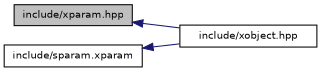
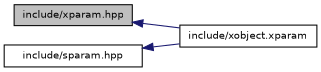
  digraph {
    rankdir=LR
    node [color=black fillcolor=white fontname=Helvetica fontsize=10 shape=record style=filled]
    edge [color=midnightblue dir=back fontname=Helvetica fontsize=10 labelfontname=Helvetica labelfontsize=10 style=solid]
    n1 [fillcolor=grey75 fontcolor=black height=0.2 label="include/xparam.hpp" width=0.4]
-   n2 [height=0.2 label="include/xobject.hpp" width=0.4]
-   n3 [height=0.2 label="include/sparam.xparam" width=0.4]
+   n2 [height=0.2 label="include/xobject.xparam" width=0.4]
+   n3 [height=0.2 label="include/sparam.hpp" width=0.4]
    n1 -> n2
    n3 -> n2
  }
